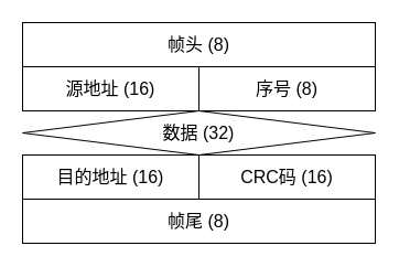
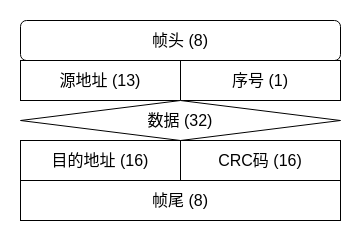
  <mxCell id="0" />
  <mxCell id="1" parent="0" />
- <mxCell id="2" value="&lt;font style=&quot;font-size: 16px&quot;&gt;帧头 (8)&lt;/font&gt;" style="rounded=0;whiteSpace=wrap;html=1;align=center;" parent="1" vertex="1"><mxGeometry x="20" y="20" width="320" height="40" as="geometry" /></mxCell>
- <mxCell id="3" value="&lt;font style=&quot;font-size: 16px&quot;&gt;源地址 (16)&lt;/font&gt;" style="rounded=0;whiteSpace=wrap;html=1;align=center;" parent="1" vertex="1"><mxGeometry x="20" y="60" width="160" height="40" as="geometry" /></mxCell>
- <mxCell id="4" value="&lt;font style=&quot;font-size: 16px&quot;&gt;序号 (8)&lt;/font&gt;" style="rounded=0;whiteSpace=wrap;html=1;align=center;" parent="1" vertex="1"><mxGeometry x="180" y="60" width="160" height="40" as="geometry" /></mxCell>
+ <mxCell id="2" value="&lt;font style=&quot;font-size: 16px&quot;&gt;帧头 (8)&lt;/font&gt;" style="whiteSpace=wrap;html=1;align=center;rounded=1;" parent="1" vertex="1"><mxGeometry x="20" y="20" width="320" height="40" as="geometry" /></mxCell>
+ <mxCell id="3" value="&lt;font style=&quot;font-size: 16px&quot;&gt;源地址 (13)&lt;/font&gt;" style="rounded=0;whiteSpace=wrap;html=1;align=center;" parent="1" vertex="1"><mxGeometry x="20" y="60" width="160" height="40" as="geometry" /></mxCell>
+ <mxCell id="4" value="&lt;font style=&quot;font-size: 16px&quot;&gt;序号 (1)&lt;/font&gt;" style="rounded=0;whiteSpace=wrap;html=1;align=center;" parent="1" vertex="1"><mxGeometry x="180" y="60" width="160" height="40" as="geometry" /></mxCell>
  <mxCell id="5" value="&lt;font style=&quot;font-size: 16px&quot;&gt;数据 (32)&lt;/font&gt;" style="rhombus;whiteSpace=wrap;html=1;align=center;" parent="1" vertex="1"><mxGeometry x="20" y="100" width="320" height="40" as="geometry" /></mxCell>
  <mxCell id="6" value="&lt;font style=&quot;font-size: 16px&quot;&gt;目的地址 (16)&lt;/font&gt;" style="rounded=0;whiteSpace=wrap;html=1;align=center;" parent="1" vertex="1"><mxGeometry x="20" y="140" width="160" height="40" as="geometry" /></mxCell>
  <mxCell id="7" value="&lt;font style=&quot;font-size: 16px&quot;&gt;CRC码 (16)&lt;/font&gt;" style="rounded=0;whiteSpace=wrap;html=1;align=center;" parent="1" vertex="1"><mxGeometry x="180" y="140" width="160" height="40" as="geometry" /></mxCell>
  <mxCell id="8" value="&lt;font style=&quot;font-size: 16px&quot;&gt;帧尾 (8)&lt;/font&gt;" style="rounded=0;whiteSpace=wrap;html=1;align=center;" parent="1" vertex="1"><mxGeometry x="20" y="180" width="320" height="40" as="geometry" /></mxCell>
